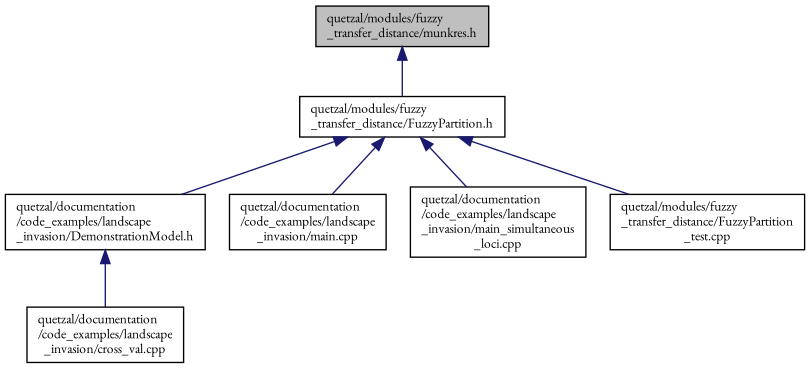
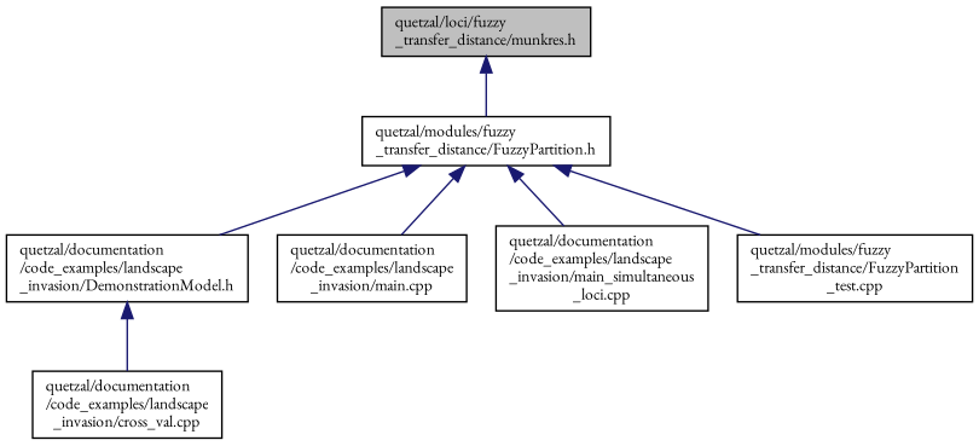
  digraph {
    fontname="EB Garamond"
    node [color=black fillcolor=white fontname="EB Garamond" fontsize=10 shape=record style=filled]
    edge [color=midnightblue dir=back fontname="EB Garamond" fontsize=10 labelfontname=Helvetica labelfontsize=10 style=solid]
-   n1 [fillcolor=grey75 fontcolor=black height=0.2 label="quetzal/modules/fuzzy\l_transfer_distance/munkres.h" width=0.4]
+   n1 [fillcolor=grey75 fontcolor=black height=0.2 label="quetzal/loci/fuzzy\l_transfer_distance/munkres.h" width=0.4]
    n2 [height=0.2 label="quetzal/modules/fuzzy\l_transfer_distance/FuzzyPartition.h" width=0.4]
    n3 [height=0.2 label="quetzal/documentation\l/code_examples/landscape\l_invasion/DemonstrationModel.h" width=0.4]
    n4 [height=0.2 label="quetzal/documentation\l/code_examples/landscape\l_invasion/main.cpp" width=0.4]
    n5 [height=0.2 label="quetzal/documentation\l/code_examples/landscape\l_invasion/main_simultaneous\l_loci.cpp" width=0.4]
    n6 [height=0.2 label="quetzal/modules/fuzzy\l_transfer_distance/FuzzyPartition\l_test.cpp" width=0.4]
    n7 [height=0.2 label="quetzal/documentation\l/code_examples/landscape\l_invasion/cross_val.cpp" width=0.4]
    n1 -> n2
    n2 -> n3
    n2 -> n4
    n2 -> n5
    n2 -> n6
    n3 -> n7
  }
